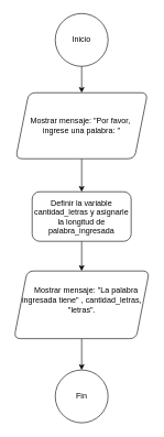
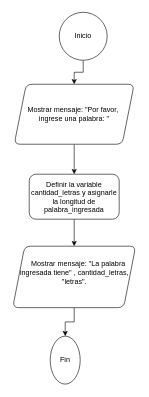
  <mxCell id="0" />
  <mxCell id="1" parent="0" />
  <mxCell id="2" value="" style="edgeStyle=orthogonalEdgeStyle;rounded=0;orthogonalLoop=1;jettySize=auto;html=1;" edge="1" parent="1" source="3" target="5"><mxGeometry relative="1" as="geometry" /></mxCell>
- <mxCell id="3" value="Inicio" style="ellipse;whiteSpace=wrap;html=1;aspect=fixed;" vertex="1" parent="1"><mxGeometry x="83" y="20" width="80" height="80" as="geometry" /></mxCell>
+ <mxCell id="3" value="Inicio" style="ellipse;whiteSpace=wrap;html=1;aspect=fixed;" vertex="1" parent="1"><mxGeometry x="98" y="20" width="80" height="80" as="geometry" /></mxCell>
  <mxCell id="4" value="" style="edgeStyle=orthogonalEdgeStyle;rounded=0;orthogonalLoop=1;jettySize=auto;html=1;" edge="1" parent="1" source="5" target="7"><mxGeometry relative="1" as="geometry" /></mxCell>
  <mxCell id="5" value="Mostrar mensaje: &quot;Por favor,&amp;nbsp;&lt;div&gt;ingrese una palabra: &quot;&lt;/div&gt;" style="shape=parallelogram;perimeter=parallelogramPerimeter;whiteSpace=wrap;html=1;fixedSize=1;rounded=1;" vertex="1" parent="1"><mxGeometry x="23" y="140" width="200" height="100" as="geometry" /></mxCell>
  <mxCell id="6" value="" style="edgeStyle=orthogonalEdgeStyle;rounded=0;orthogonalLoop=1;jettySize=auto;html=1;" edge="1" parent="1" source="7" target="9"><mxGeometry relative="1" as="geometry" /></mxCell>
  <mxCell id="7" value="Definir la variable cantidad_letras y asignarle la longitud de palabra_ingresada" style="rounded=1;whiteSpace=wrap;html=1;" vertex="1" parent="1"><mxGeometry x="48" y="290" width="150" height="75" as="geometry" /></mxCell>
  <mxCell id="8" value="" style="edgeStyle=orthogonalEdgeStyle;rounded=0;orthogonalLoop=1;jettySize=auto;html=1;" edge="1" parent="1" source="9" target="10"><mxGeometry relative="1" as="geometry" /></mxCell>
  <mxCell id="9" value="&lt;div&gt;&amp;nbsp; &amp;nbsp; Mostrar mensaje: &quot;La palabra ingresada tiene&quot; , cantidad_letras, &quot;letras&quot;.&lt;/div&gt;&lt;div&gt;&lt;br&gt;&lt;/div&gt;" style="shape=parallelogram;perimeter=parallelogramPerimeter;whiteSpace=wrap;html=1;fixedSize=1;rounded=1;" vertex="1" parent="1"><mxGeometry x="20.5" y="410" width="205" height="102.5" as="geometry" /></mxCell>
- <mxCell id="10" value="Fin" style="ellipse;whiteSpace=wrap;html=1;rounded=1;" vertex="1" parent="1"><mxGeometry x="83" y="560" width="80" height="80" as="geometry" /></mxCell>
+ <mxCell id="10" value="Fin" style="ellipse;whiteSpace=wrap;html=1;rounded=1;" vertex="1" parent="1"><mxGeometry x="83" y="560" width="50" height="80" as="geometry" /></mxCell>
